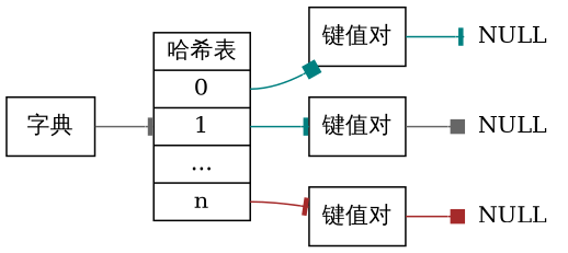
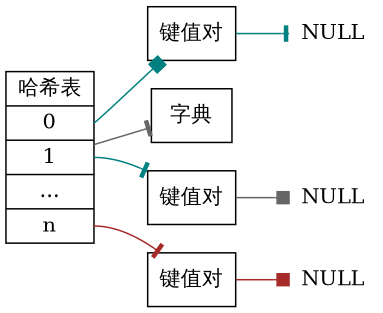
  digraph {
    rankdir=LR
    node [shape=record]
    edge [color=teal arrowhead=tee]
    n1 [label="字典"]
    n2 [label="哈希表 | <0> 0 | <1> 1 | ... | <n> n "]
    n3 [label="键值对"]
    n4 [label="键值对"]
    n5 [label="键值对"]
    n6 [label=NULL shape=plaintext]
    n7 [label=NULL shape=plaintext]
    n8 [label=NULL shape=plaintext]
-   n1 -> n2 [color=gray40]
+   n2 -> n1 [color=gray40]
    n2 -> n3 [tailport=0 arrowhead=box]
    n2 -> n4 [tailport=1]
    n2 -> n5 [tailport=n color=brown]
    n3 -> n6
    n4 -> n7 [color=gray40 arrowhead=box]
    n5 -> n8 [color=brown arrowhead=box]
  }
